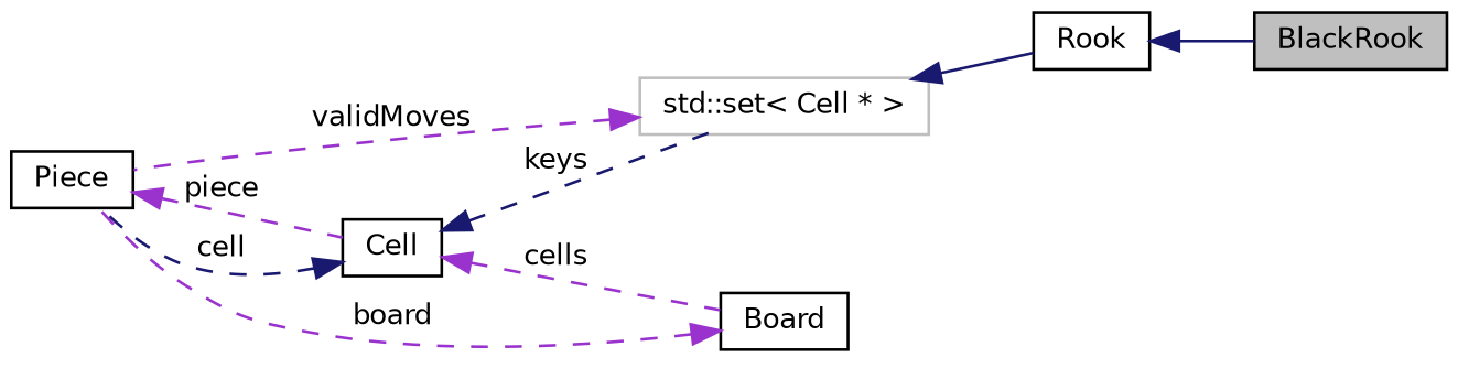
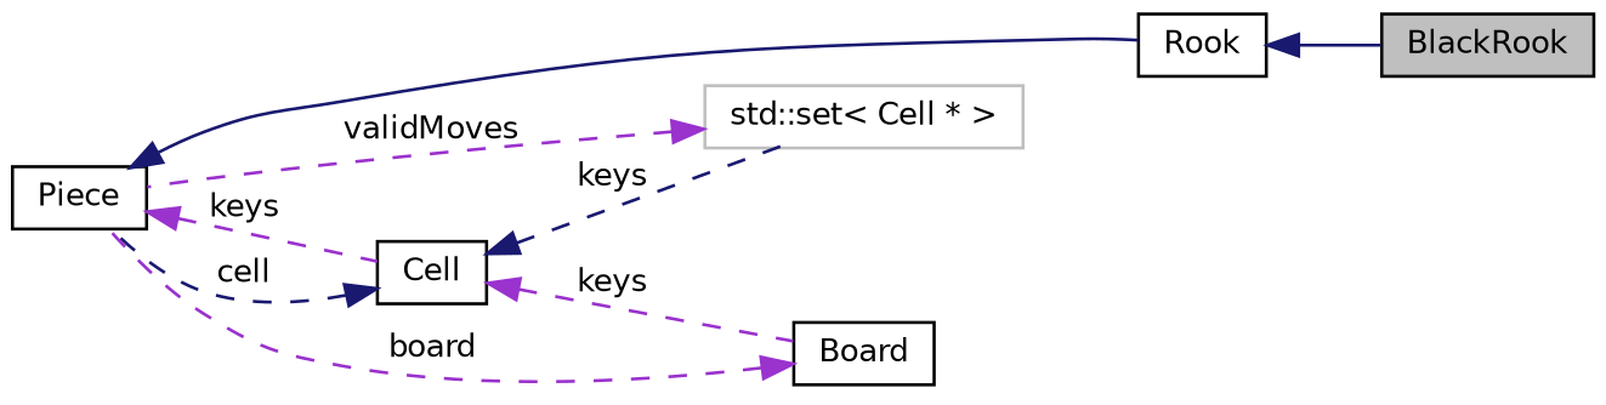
  digraph {
    rankdir=LR
    node [color=black fontname=Helvetica fontsize=10 shape=record]
    edge [color=midnightblue dir=back fontname=Helvetica fontsize=10 labelfontname=Helvetica labelfontsize=10 style=dashed]
    n1 [fillcolor=grey75 fontcolor=black height=0.2 label=BlackRook style=filled width=0.4]
    n2 [height=0.2 label=Rook width=0.4]
    n3 [height=0.2 label=Piece width=0.4]
    n4 [height=0.2 label=Cell width=0.4]
    n5 [height=0.2 label=Board width=0.4]
    n6 [color=grey75 height=0.2 label="std::set\< Cell * \>" width=0.4]
    n2 -> n1 [style=solid]
-   n6 -> n2 [style=solid]
-   n3 -> n4 [color=darkorchid3 label=piece]
+   n3 -> n2 [style=solid]
+   n3 -> n4 [color=darkorchid3 label=keys]
    n4 -> n3 [label=cell]
-   n4 -> n5 [color=darkorchid3 label=cells]
+   n4 -> n5 [color=darkorchid3 label=keys]
    n4 -> n6 [label=keys]
    n5 -> n3 [color=darkorchid3 label=board]
    n6 -> n3 [color=darkorchid3 label=validMoves]
  }
